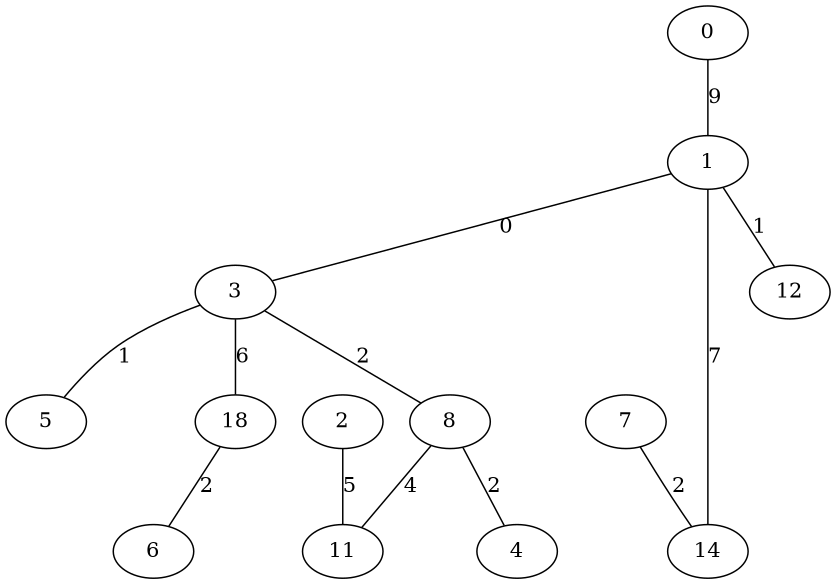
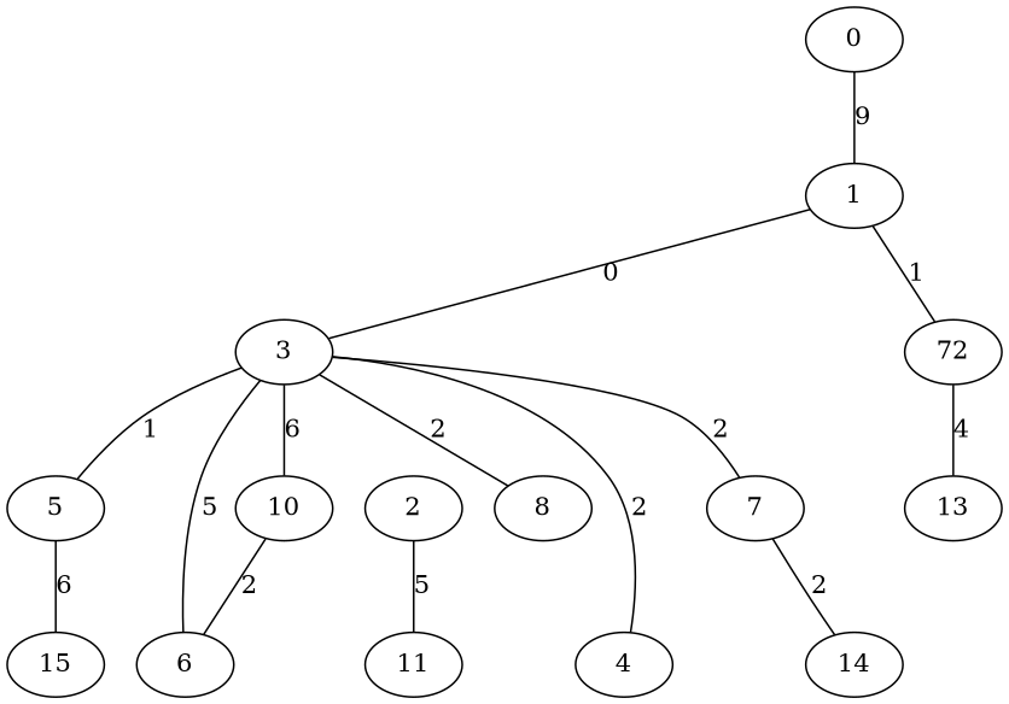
  graph {
    node [habit=1 x=5 y=5]
    edge [weight=2]
    0 [x=3 y=4]
    1 [habit=8 y=6]
    3 [habit=9 x=7]
-   12 [base=2 habit=4 y=8]
+   12 [base=2 habit=4 y=8 label=72]
    14 [x=2 y=8]
    2 [base=1 habit=7 x=1 y=3]
    11 [habit=12 x=1]
    4 [habit=10 x=9 y=4]
    5 [habit=6 x=7 y=3]
    6 [habit=8 x=10]
    7 [habit=9 y=3]
    8 [habit=2 x=4]
-   10 [habit=5 x=10 y=6 label=18]
+   10 [habit=5 x=10 y=6]
+   13 [habit=11 x=6 y=10]
+   15 [habit=10 x=9 y=1]
    0 -- 1 [label=9 weight=7]
    1 -- 3 [label=0 weight=1]
    1 -- 12 [label=1 weight=1]
-   1 -- 14 [label=7 weight=7]
-   8 -- 4 [label=2]
+   3 -- 4 [label=2]
    3 -- 5 [label=1 weight=1]
+   3 -- 6 [label=5 weight=5]
+   3 -- 7 [label=2]
    3 -- 8 [label=2]
    3 -- 10 [label=6 weight=6]
+   12 -- 13 [label=4 weight=4]
    2 -- 11 [label=5 weight=5]
+   5 -- 15 [label=6 weight=6]
    7 -- 14 [label=2]
-   8 -- 11 [label=4 weight=4]
    10 -- 6 [label=2]
  }
